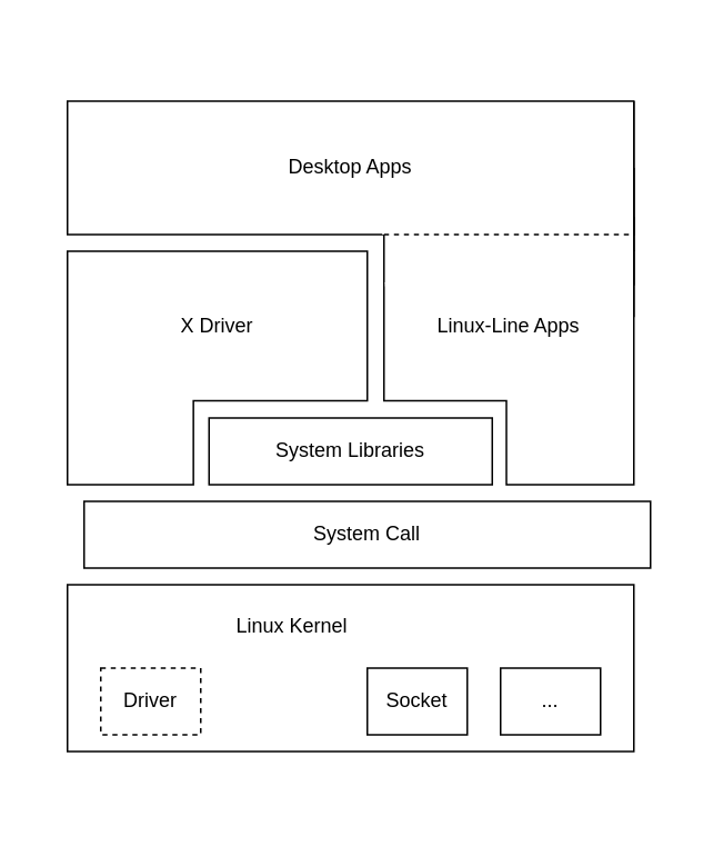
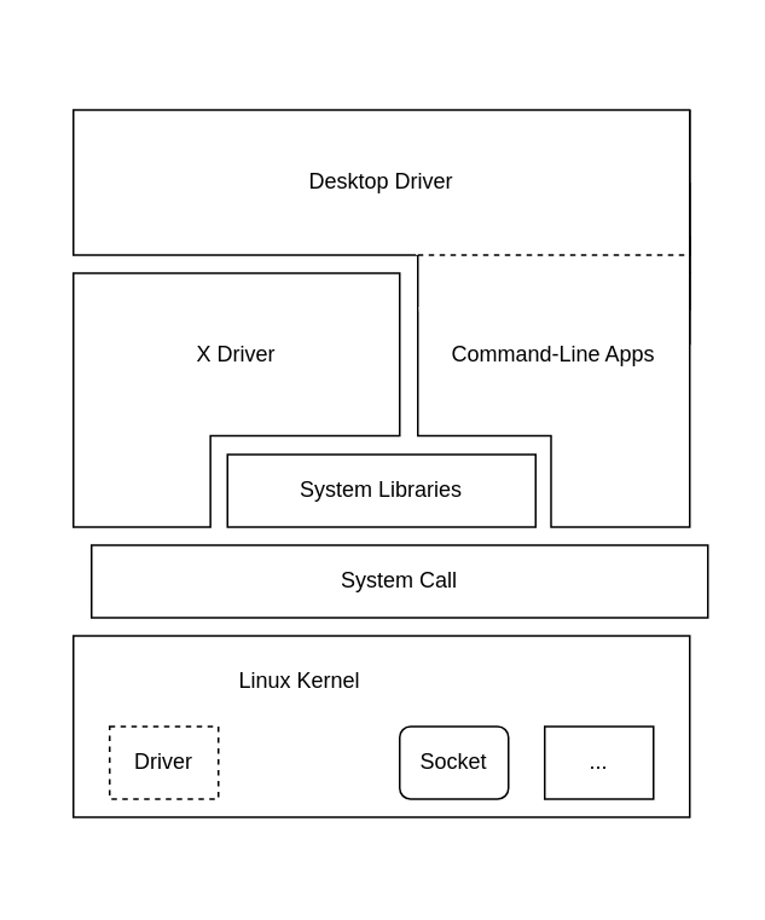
  <mxCell id="0" />
  <mxCell id="1" parent="0" />
  <mxCell id="2" value="" style="rounded=0;whiteSpace=wrap;html=1;strokeColor=none;" parent="1" vertex="1"><mxGeometry x="20" y="20" width="380" height="465" as="geometry" /></mxCell>
  <mxCell id="3" value="" style="rounded=0;whiteSpace=wrap;html=1;" parent="1" vertex="1"><mxGeometry x="40" y="350" width="340" height="100" as="geometry" /></mxCell>
- <mxCell id="4" value="&lt;span&gt;Linux Kernel&lt;/span&gt;" style="rounded=0;whiteSpace=wrap;html=1;strokeColor=none;" parent="1" vertex="1"><mxGeometry x="95" y="360" width="160" height="30" as="geometry" /></mxCell>
+ <mxCell id="4" value="&lt;span&gt;Linux Kernel&lt;/span&gt;" style="rounded=0;whiteSpace=wrap;html=1;strokeColor=none;" parent="1" vertex="1"><mxGeometry x="85" y="360" width="160" height="30" as="geometry" /></mxCell>
  <mxCell id="5" value="Driver" style="rounded=0;whiteSpace=wrap;html=1;dashed=1;" parent="1" vertex="1"><mxGeometry x="60" y="400" width="60" height="40" as="geometry" /></mxCell>
- <mxCell id="6" value="Socket" style="rounded=0;whiteSpace=wrap;html=1;" parent="1" vertex="1"><mxGeometry x="220" y="400" width="60" height="40" as="geometry" /></mxCell>
+ <mxCell id="6" value="Socket" style="whiteSpace=wrap;html=1;rounded=1;" parent="1" vertex="1"><mxGeometry x="220" y="400" width="60" height="40" as="geometry" /></mxCell>
  <mxCell id="7" value="System Call" style="rounded=0;whiteSpace=wrap;html=1;" parent="1" vertex="1"><mxGeometry x="50" y="300" width="340" height="40" as="geometry" /></mxCell>
  <mxCell id="8" value="System Libraries" style="rounded=0;whiteSpace=wrap;html=1;" parent="1" vertex="1"><mxGeometry x="125" y="250" width="170" height="40" as="geometry" /></mxCell>
  <mxCell id="9" value="..." style="rounded=0;whiteSpace=wrap;html=1;" parent="1" vertex="1"><mxGeometry x="300" y="400" width="60" height="40" as="geometry" /></mxCell>
  <mxCell id="10" value="" style="verticalLabelPosition=bottom;verticalAlign=top;html=1;shape=mxgraph.basic.polygon;polyCoords=[[0,0],[0.75,0],[1,0],[1,0.64],[0.42,0.64],[0.42,1],[0,1],[0,0.25]];polyline=0;rounded=0;glass=0;strokeColor=#000000;strokeWidth=1;" vertex="1" parent="1"><mxGeometry x="40" y="150" width="180" height="140" as="geometry" /></mxCell>
  <mxCell id="11" value="X Driver" style="rounded=0;whiteSpace=wrap;html=1;glass=0;strokeWidth=1;strokeColor=none;" vertex="1" parent="1"><mxGeometry x="70" y="165" width="120" height="60" as="geometry" /></mxCell>
  <mxCell id="12" value="" style="verticalLabelPosition=bottom;verticalAlign=top;html=1;shape=mxgraph.basic.polygon;polyCoords=[[0,0],[0.75,0],[1,0],[1,0.64],[0.51,0.64],[0.51,1],[0,1],[0,0.25]];polyline=0;rounded=0;glass=0;strokeColor=#000000;strokeWidth=1;flipH=1;" vertex="1" parent="1"><mxGeometry x="230" y="150" width="150" height="140" as="geometry" /></mxCell>
- <mxCell id="13" value="Linux-Line Apps" style="rounded=0;whiteSpace=wrap;html=1;glass=0;strokeWidth=1;strokeColor=none;" vertex="1" parent="1"><mxGeometry x="245" y="165" width="120" height="60" as="geometry" /></mxCell>
- <mxCell id="14" value="Desktop Apps" style="rounded=0;whiteSpace=wrap;html=1;glass=0;strokeColor=#000000;strokeWidth=1;" vertex="1" parent="1"><mxGeometry x="40" y="60" width="340" height="80" as="geometry" /></mxCell>
+ <mxCell id="13" value="Command-Line Apps" style="rounded=0;whiteSpace=wrap;html=1;glass=0;strokeWidth=1;strokeColor=none;" vertex="1" parent="1"><mxGeometry x="245" y="165" width="120" height="60" as="geometry" /></mxCell>
+ <mxCell id="14" value="Desktop Driver" style="rounded=0;whiteSpace=wrap;html=1;glass=0;strokeColor=#000000;strokeWidth=1;" vertex="1" parent="1"><mxGeometry x="40" y="60" width="340" height="80" as="geometry" /></mxCell>
  <mxCell id="15" value="" style="endArrow=none;html=1;strokeWidth=1;entryX=1;entryY=0;entryDx=0;entryDy=0;exitX=1;exitY=1;exitDx=0;exitDy=0;" edge="1" parent="1" target="14"><mxGeometry width="50" height="50" relative="1" as="geometry"><mxPoint x="380" y="150" as="sourcePoint" /><mxPoint x="390" y="110" as="targetPoint" /></mxGeometry></mxCell>
  <mxCell id="16" value="" style="rounded=0;whiteSpace=wrap;html=1;glass=0;strokeColor=#000000;strokeWidth=1;" vertex="1" parent="1"><mxGeometry x="230" y="130" width="150" height="40" as="geometry" /></mxCell>
  <mxCell id="17" value="" style="endArrow=none;html=1;strokeWidth=2;entryX=0.001;entryY=0.14;entryDx=0;entryDy=0;entryPerimeter=0;exitX=0.997;exitY=0.142;exitDx=0;exitDy=0;exitPerimeter=0;strokeColor=#FFFFFF;" edge="1" parent="1" source="12" target="12"><mxGeometry width="50" height="50" relative="1" as="geometry"><mxPoint x="230" y="220" as="sourcePoint" /><mxPoint x="280" y="170" as="targetPoint" /></mxGeometry></mxCell>
  <mxCell id="18" value="" style="endArrow=none;html=1;strokeColor=#FFFFFF;strokeWidth=2;exitX=0;exitY=0.25;exitDx=0;exitDy=0;entryX=1;entryY=0;entryDx=0;entryDy=0;rounded=0;" edge="1" parent="1" source="16" target="16"><mxGeometry width="50" height="50" relative="1" as="geometry"><mxPoint x="220" y="180" as="sourcePoint" /><mxPoint x="270" y="130" as="targetPoint" /><Array as="points"><mxPoint x="230" y="130" /></Array></mxGeometry></mxCell>
  <mxCell id="19" value="" style="endArrow=none;dashed=1;html=1;strokeWidth=1;exitX=0;exitY=0.25;exitDx=0;exitDy=0;entryX=1;entryY=0.25;entryDx=0;entryDy=0;" edge="1" parent="1" source="16" target="16"><mxGeometry width="50" height="50" relative="1" as="geometry"><mxPoint x="260" y="170" as="sourcePoint" /><mxPoint x="310" y="120" as="targetPoint" /></mxGeometry></mxCell>
  <mxCell id="20" value="" style="endArrow=none;html=1;strokeColor=#000000;strokeWidth=1;exitX=0;exitY=0.282;exitDx=0;exitDy=0;exitPerimeter=0;" edge="1" parent="1" source="12"><mxGeometry width="50" height="50" relative="1" as="geometry"><mxPoint x="330" y="150" as="sourcePoint" /><mxPoint x="380" y="100" as="targetPoint" /></mxGeometry></mxCell>
